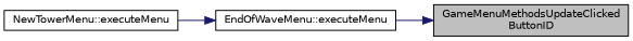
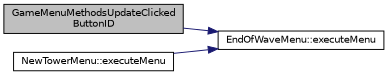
  digraph {
    rankdir=RL
    node [color=black fillcolor=white fontname=Helvetica fontsize=10 shape=record style=filled]
    edge [color=midnightblue dir=back fontname=Helvetica fontsize=10 labelfontname=Helvetica labelfontsize=10 style=solid]
    n1 [fillcolor=grey75 fontcolor=black height=0.2 label="GameMenuMethodsUpdateClicked\lButtonID" width=0.4]
    n2 [height=0.2 label="EndOfWaveMenu::executeMenu" width=0.4]
    n3 [height=0.2 label="NewTowerMenu::executeMenu" width=0.4]
-   n1 -> n2
+   n2 -> n1
    n2 -> n3
  }
